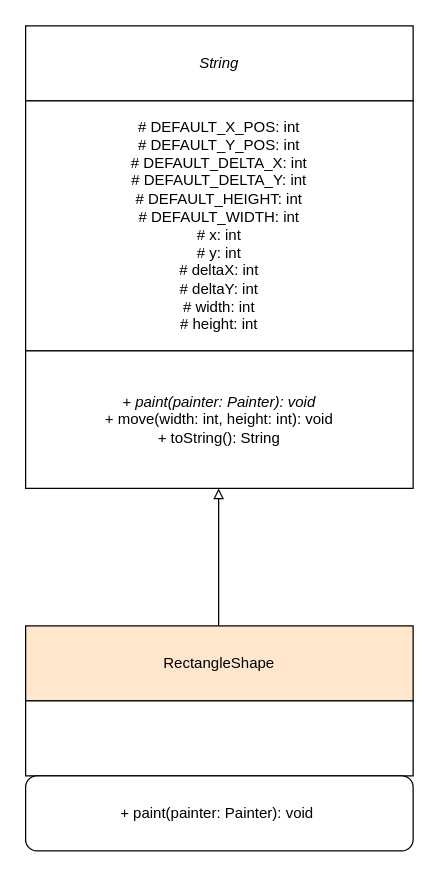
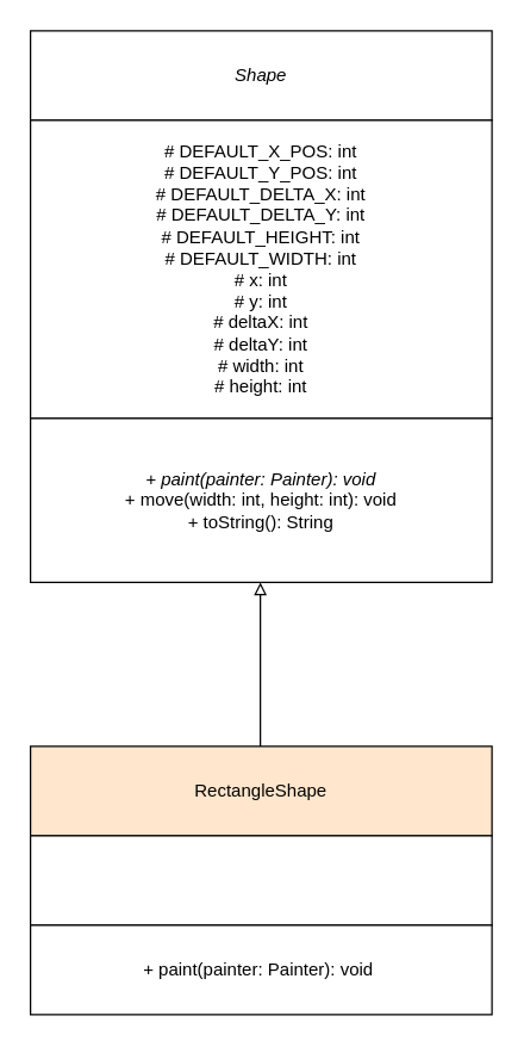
  <mxCell id="0" />
  <mxCell id="1" parent="0" />
- <mxCell id="2" value="&lt;i&gt;String&lt;/i&gt;" style="rounded=0;whiteSpace=wrap;html=1;" vertex="1" parent="1"><mxGeometry x="20" y="20" width="310" height="60" as="geometry" /></mxCell>
+ <mxCell id="2" value="&lt;i&gt;Shape&lt;/i&gt;" style="rounded=0;whiteSpace=wrap;html=1;" vertex="1" parent="1"><mxGeometry x="20" y="20" width="310" height="60" as="geometry" /></mxCell>
  <mxCell id="3" value="# DEFAULT_X_POS: int&lt;div&gt;# DEFAULT_Y_POS: int&lt;/div&gt;&lt;div&gt;# DEFAULT_DELTA_X: int&lt;div&gt;# DEFAULT_DELTA_Y: int&lt;/div&gt;&lt;/div&gt;&lt;div&gt;# DEFAULT_HEIGHT: int&lt;/div&gt;&lt;div&gt;# DEFAULT_WIDTH: int&lt;/div&gt;&lt;div&gt;# x: int&lt;/div&gt;&lt;div&gt;# y: int&lt;/div&gt;&lt;div&gt;# deltaX: int&lt;/div&gt;&lt;div&gt;# deltaY: int&lt;/div&gt;&lt;div&gt;# width: int&lt;/div&gt;&lt;div&gt;# height: int&lt;/div&gt;" style="rounded=0;whiteSpace=wrap;html=1;" vertex="1" parent="1"><mxGeometry x="20" y="80" width="310" height="200" as="geometry" /></mxCell>
  <mxCell id="4" value="&lt;div&gt;&lt;i&gt;+ paint(painter: Painter): void&lt;/i&gt;&lt;/div&gt;+ move(width: int, height: int): void&lt;div&gt;+ toString(): String&lt;/div&gt;" style="rounded=0;whiteSpace=wrap;html=1;" vertex="1" parent="1"><mxGeometry x="20" y="280" width="310" height="110" as="geometry" /></mxCell>
  <mxCell id="5" value="" style="endArrow=block;html=1;rounded=0;endFill=0;" edge="1" parent="1"><mxGeometry width="50" height="50" relative="1" as="geometry"><mxPoint x="174.41" y="500" as="sourcePoint" /><mxPoint x="174.41" y="390" as="targetPoint" /></mxGeometry></mxCell>
  <mxCell id="6" value="RectangleShape" style="rounded=0;whiteSpace=wrap;html=1;fillColor=#ffe6cc;" vertex="1" parent="1"><mxGeometry x="20" y="500" width="310" height="60" as="geometry" /></mxCell>
  <mxCell id="7" value="" style="rounded=0;whiteSpace=wrap;html=1;" vertex="1" parent="1"><mxGeometry x="20" y="560" width="310" height="60" as="geometry" /></mxCell>
- <mxCell id="8" value="+ paint(painter: Painter): void&amp;nbsp;" style="whiteSpace=wrap;html=1;rounded=1;" vertex="1" parent="1"><mxGeometry x="20" y="620" width="310" height="60" as="geometry" /></mxCell>
+ <mxCell id="8" value="+ paint(painter: Painter): void&amp;nbsp;" style="rounded=0;whiteSpace=wrap;html=1;" vertex="1" parent="1"><mxGeometry x="20" y="620" width="310" height="60" as="geometry" /></mxCell>
